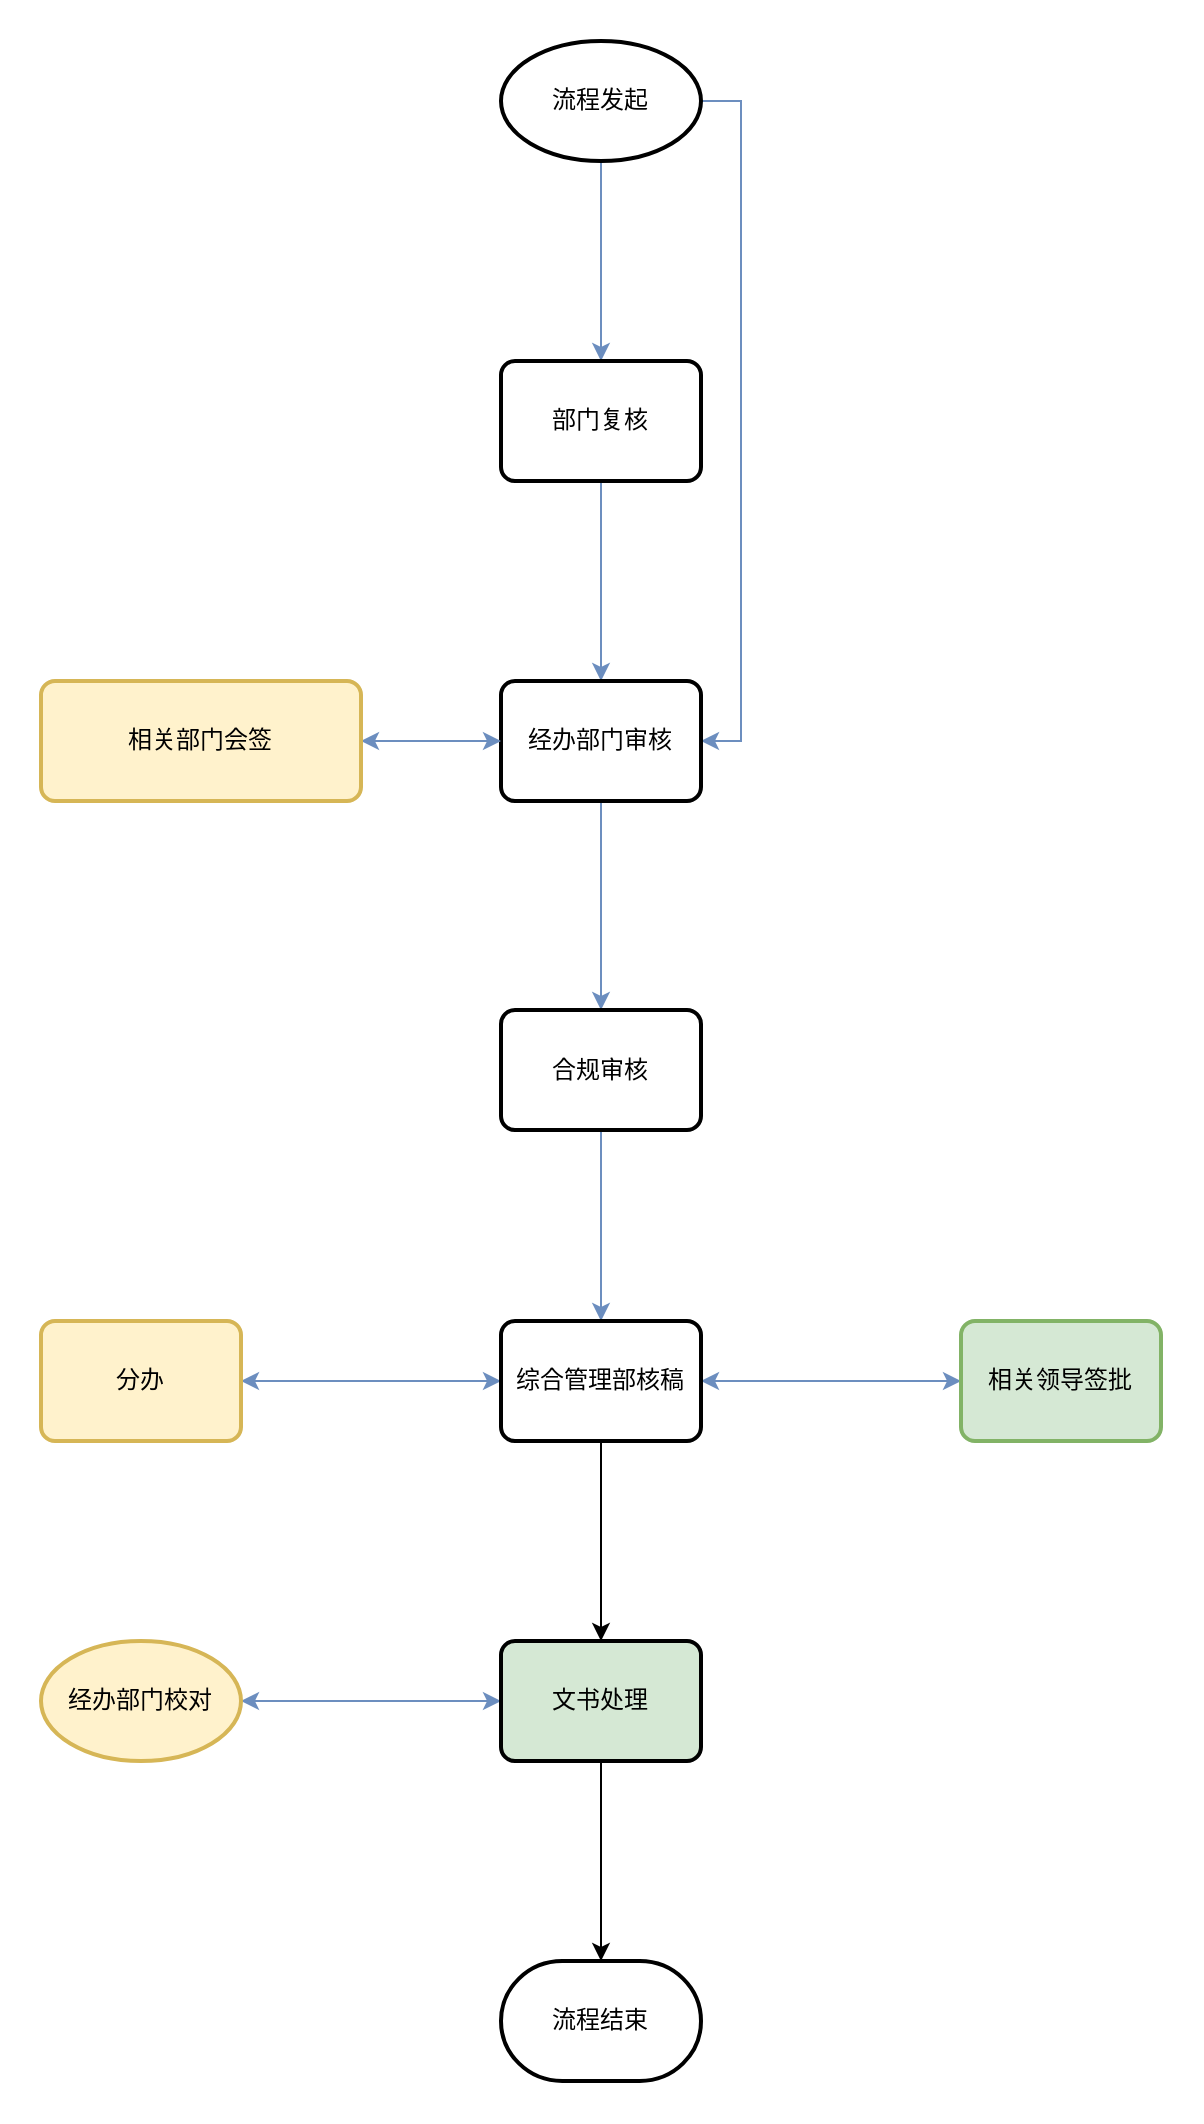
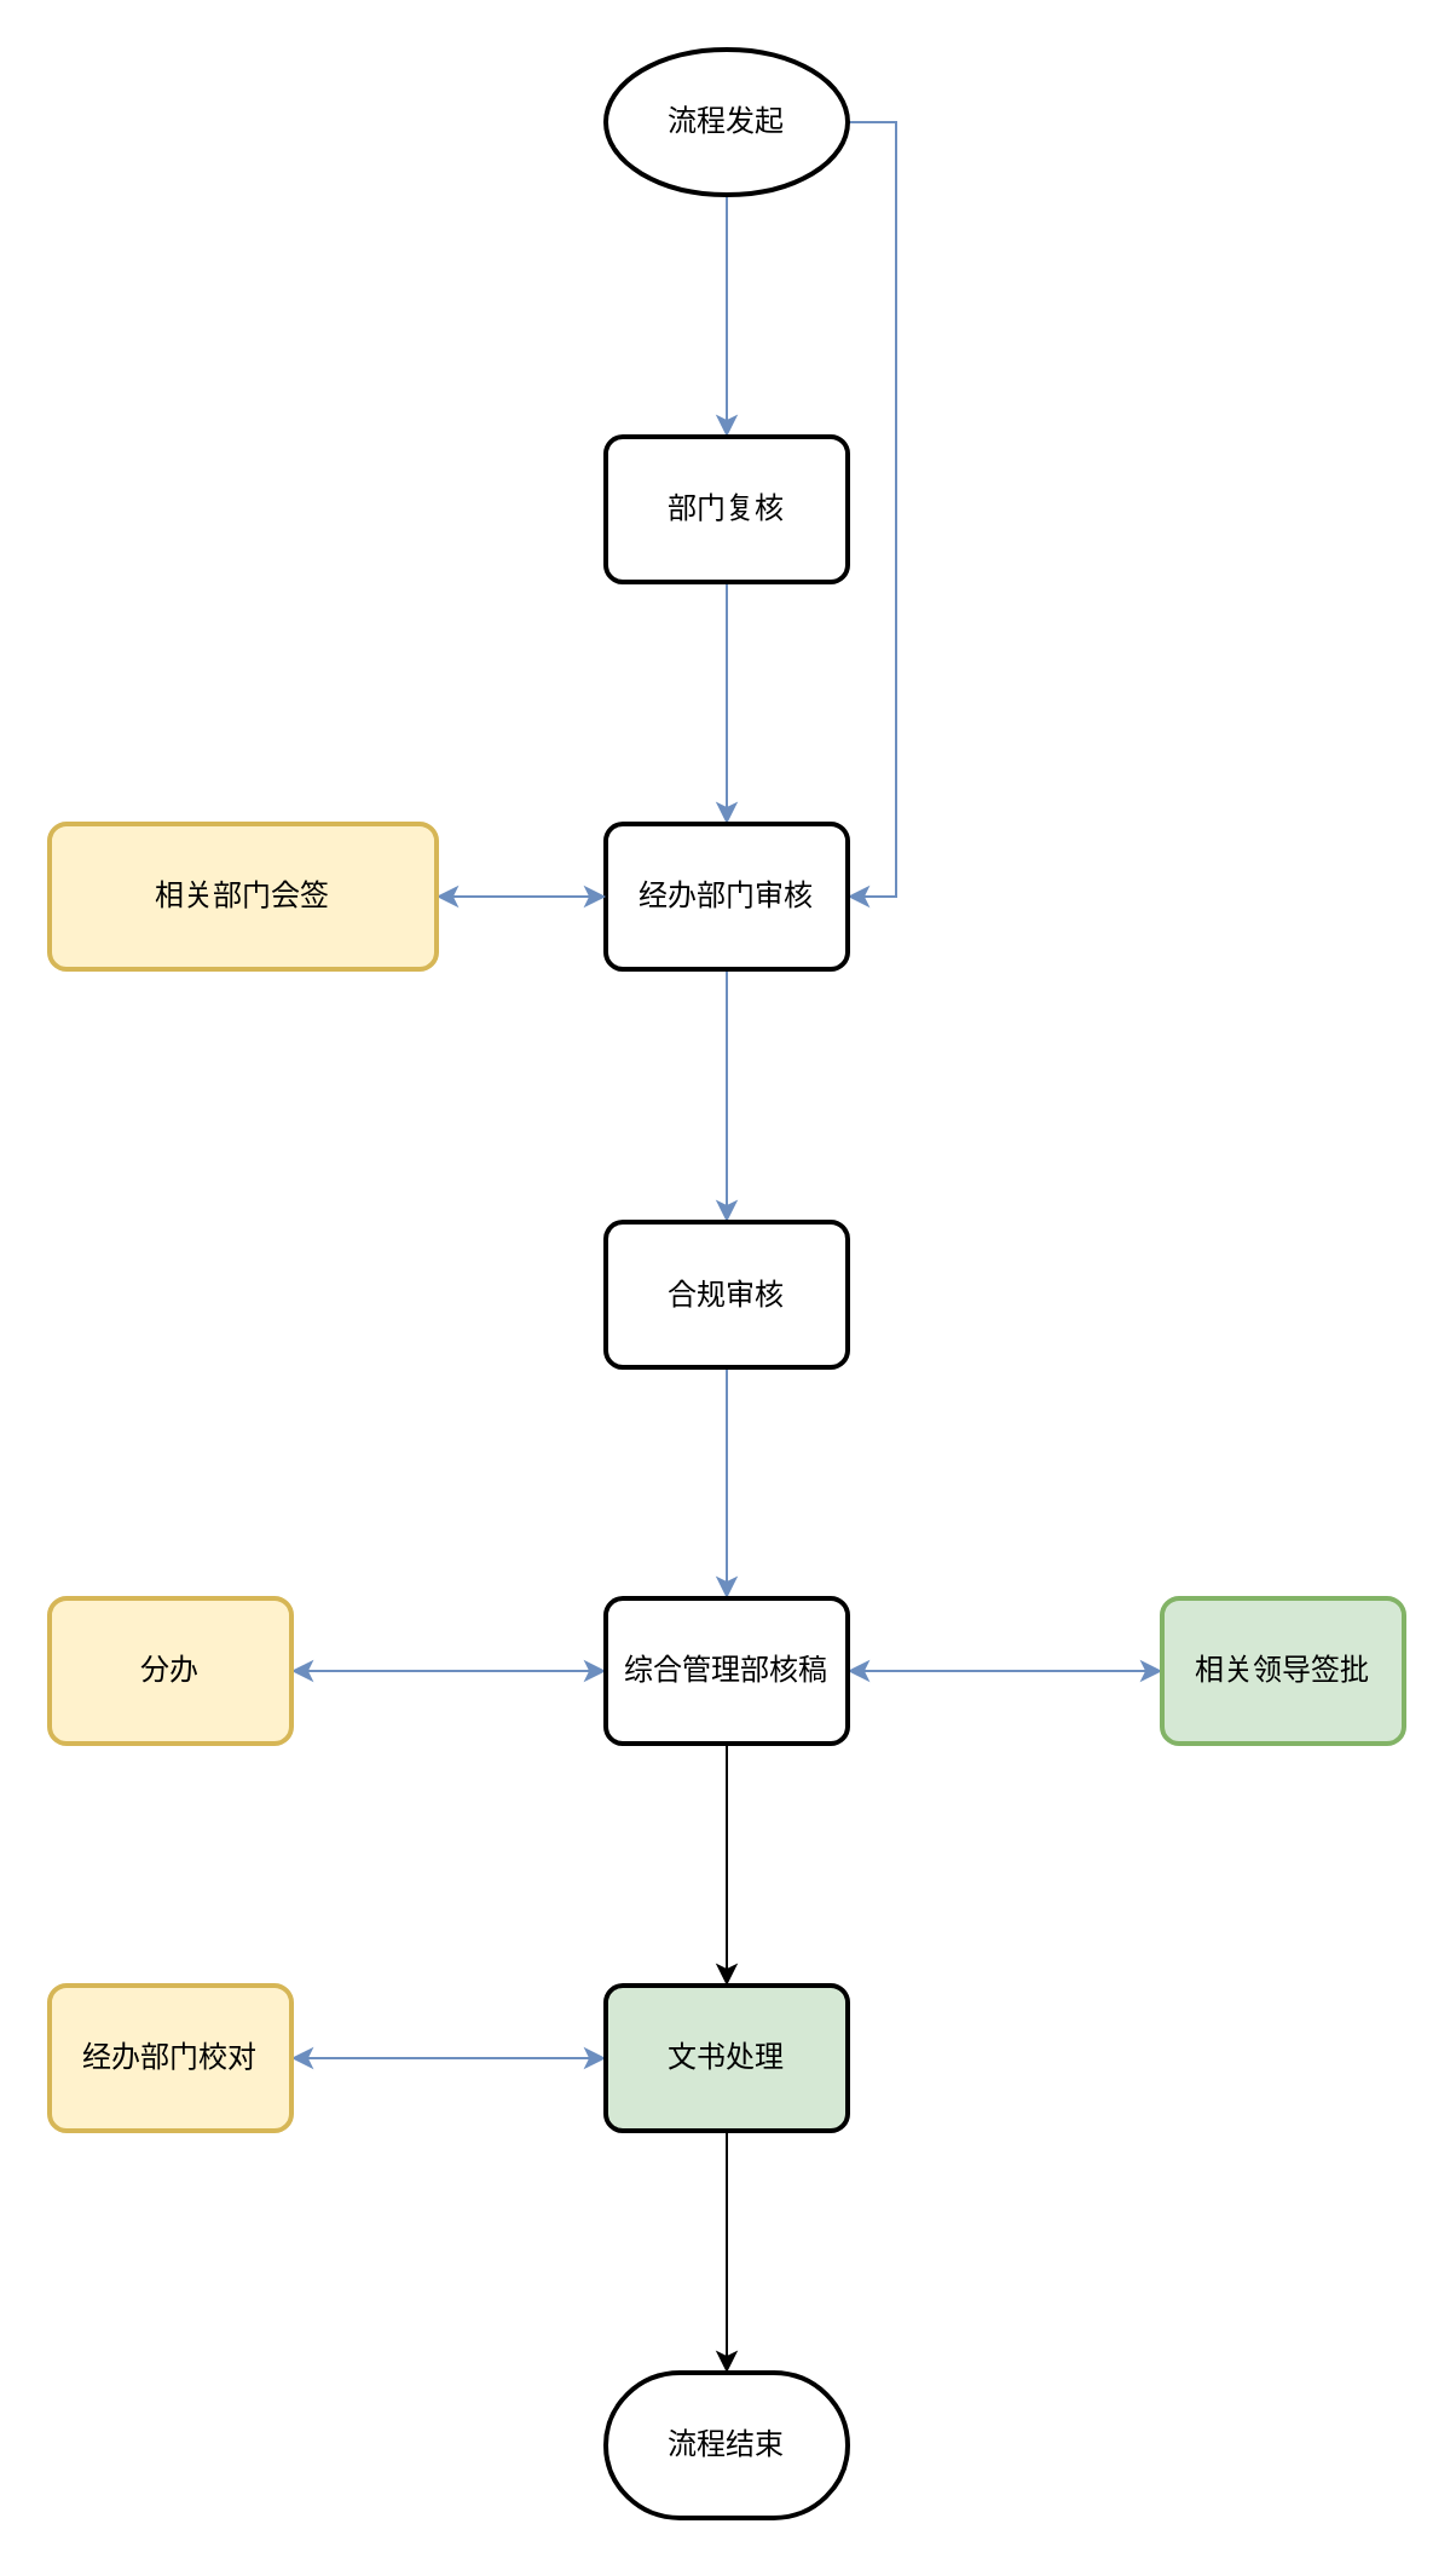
  <mxCell id="0" />
  <mxCell id="1" parent="0" />
  <mxCell id="2" style="edgeStyle=orthogonalEdgeStyle;rounded=0;orthogonalLoop=1;jettySize=auto;html=1;exitX=0.5;exitY=1;exitDx=0;exitDy=0;exitPerimeter=0;fillColor=#dae8fc;strokeColor=#6c8ebf;" edge="1" parent="1" source="4" target="6"><mxGeometry relative="1" as="geometry" /></mxCell>
  <mxCell id="3" style="edgeStyle=orthogonalEdgeStyle;rounded=0;sketch=0;orthogonalLoop=1;jettySize=auto;html=1;exitX=1;exitY=0.5;exitDx=0;exitDy=0;exitPerimeter=0;entryX=1;entryY=0.5;entryDx=0;entryDy=0;startArrow=none;startFill=0;fillColor=#dae8fc;strokeColor=#6c8ebf;" edge="1" parent="1" source="4" target="8"><mxGeometry relative="1" as="geometry" /></mxCell>
  <mxCell id="4" value="流程发起" style="strokeWidth=2;html=1;shape=mxgraph.flowchart.start_1;whiteSpace=wrap;" vertex="1" parent="1"><mxGeometry x="250" y="20" width="100" height="60" as="geometry" /></mxCell>
  <mxCell id="5" style="edgeStyle=orthogonalEdgeStyle;rounded=0;orthogonalLoop=1;jettySize=auto;html=1;exitX=0.5;exitY=1;exitDx=0;exitDy=0;fillColor=#dae8fc;strokeColor=#6c8ebf;" edge="1" parent="1" source="6" target="8"><mxGeometry relative="1" as="geometry" /></mxCell>
  <mxCell id="6" value="部门复核" style="rounded=1;whiteSpace=wrap;html=1;absoluteArcSize=1;arcSize=14;strokeWidth=2;" vertex="1" parent="1"><mxGeometry x="250" y="180" width="100" height="60" as="geometry" /></mxCell>
  <mxCell id="7" style="edgeStyle=orthogonalEdgeStyle;rounded=0;orthogonalLoop=1;jettySize=auto;html=1;exitX=0.5;exitY=1;exitDx=0;exitDy=0;entryX=0.5;entryY=0;entryDx=0;entryDy=0;fillColor=#dae8fc;strokeColor=#6c8ebf;" edge="1" parent="1" source="8" target="12"><mxGeometry relative="1" as="geometry" /></mxCell>
  <mxCell id="8" value="经办部门审核" style="rounded=1;whiteSpace=wrap;html=1;absoluteArcSize=1;arcSize=14;strokeWidth=2;" vertex="1" parent="1"><mxGeometry x="250" y="340" width="100" height="60" as="geometry" /></mxCell>
  <mxCell id="9" style="edgeStyle=orthogonalEdgeStyle;rounded=0;sketch=0;orthogonalLoop=1;jettySize=auto;html=1;exitX=1;exitY=0.5;exitDx=0;exitDy=0;entryX=0;entryY=0.5;entryDx=0;entryDy=0;startArrow=classic;startFill=1;fillColor=#dae8fc;strokeColor=#6c8ebf;" edge="1" parent="1" source="10" target="8"><mxGeometry relative="1" as="geometry" /></mxCell>
  <mxCell id="10" value="相关部门会签" style="rounded=1;whiteSpace=wrap;html=1;absoluteArcSize=1;arcSize=14;strokeWidth=2;fillColor=#fff2cc;strokeColor=#d6b656;" vertex="1" parent="1"><mxGeometry x="20" y="340" width="160" height="60" as="geometry" /></mxCell>
  <mxCell id="11" style="edgeStyle=orthogonalEdgeStyle;rounded=0;sketch=0;orthogonalLoop=1;jettySize=auto;html=1;exitX=0.5;exitY=1;exitDx=0;exitDy=0;entryX=0.5;entryY=0;entryDx=0;entryDy=0;startArrow=none;startFill=0;fillColor=#dae8fc;strokeColor=#6c8ebf;" edge="1" parent="1" source="12" target="16"><mxGeometry relative="1" as="geometry" /></mxCell>
  <mxCell id="12" value="合规审核" style="rounded=1;whiteSpace=wrap;html=1;absoluteArcSize=1;arcSize=14;strokeWidth=2;" vertex="1" parent="1"><mxGeometry x="250" y="504.5" width="100" height="60" as="geometry" /></mxCell>
  <mxCell id="13" style="edgeStyle=orthogonalEdgeStyle;rounded=0;sketch=0;orthogonalLoop=1;jettySize=auto;html=1;exitX=1;exitY=0.5;exitDx=0;exitDy=0;startArrow=classic;startFill=1;fillColor=#dae8fc;strokeColor=#6c8ebf;" edge="1" parent="1" source="16" target="17"><mxGeometry relative="1" as="geometry" /></mxCell>
  <mxCell id="14" style="edgeStyle=orthogonalEdgeStyle;rounded=0;sketch=0;orthogonalLoop=1;jettySize=auto;html=1;exitX=0;exitY=0.5;exitDx=0;exitDy=0;entryX=1;entryY=0.5;entryDx=0;entryDy=0;startArrow=classic;startFill=1;fillColor=#dae8fc;strokeColor=#6c8ebf;" edge="1" parent="1" source="16" target="18"><mxGeometry relative="1" as="geometry" /></mxCell>
  <mxCell id="15" style="edgeStyle=orthogonalEdgeStyle;rounded=0;sketch=0;orthogonalLoop=1;jettySize=auto;html=1;exitX=0.5;exitY=1;exitDx=0;exitDy=0;entryX=0.5;entryY=0;entryDx=0;entryDy=0;startArrow=none;startFill=0;" edge="1" parent="1" source="16" target="21"><mxGeometry relative="1" as="geometry" /></mxCell>
  <mxCell id="16" value="综合管理部核稿" style="rounded=1;whiteSpace=wrap;html=1;absoluteArcSize=1;arcSize=14;strokeWidth=2;" vertex="1" parent="1"><mxGeometry x="250" y="660" width="100" height="60" as="geometry" /></mxCell>
  <mxCell id="17" value="相关领导签批" style="rounded=1;whiteSpace=wrap;html=1;absoluteArcSize=1;arcSize=14;strokeWidth=2;fillColor=#d5e8d4;strokeColor=#82b366;" vertex="1" parent="1"><mxGeometry x="480" y="660" width="100" height="60" as="geometry" /></mxCell>
  <mxCell id="18" value="分办" style="rounded=1;whiteSpace=wrap;html=1;absoluteArcSize=1;arcSize=14;strokeWidth=2;fillColor=#fff2cc;strokeColor=#d6b656;" vertex="1" parent="1"><mxGeometry x="20" y="660" width="100" height="60" as="geometry" /></mxCell>
  <mxCell id="19" style="edgeStyle=orthogonalEdgeStyle;rounded=0;sketch=0;orthogonalLoop=1;jettySize=auto;html=1;exitX=0;exitY=0.5;exitDx=0;exitDy=0;entryX=1;entryY=0.5;entryDx=0;entryDy=0;startArrow=classic;startFill=1;fillColor=#dae8fc;strokeColor=#6c8ebf;" edge="1" parent="1" source="21" target="22"><mxGeometry relative="1" as="geometry" /></mxCell>
  <mxCell id="20" style="edgeStyle=orthogonalEdgeStyle;rounded=0;sketch=0;orthogonalLoop=1;jettySize=auto;html=1;exitX=0.5;exitY=1;exitDx=0;exitDy=0;entryX=0.5;entryY=0;entryDx=0;entryDy=0;entryPerimeter=0;startArrow=none;startFill=0;" edge="1" parent="1" source="21" target="23"><mxGeometry relative="1" as="geometry" /></mxCell>
  <mxCell id="21" value="文书处理" style="rounded=1;whiteSpace=wrap;html=1;absoluteArcSize=1;arcSize=14;strokeWidth=2;fillColor=#d5e8d4;" vertex="1" parent="1"><mxGeometry x="250" y="820" width="100" height="60" as="geometry" /></mxCell>
- <mxCell id="22" value="经办部门校对" style="ellipse;whiteSpace=wrap;html=1;absoluteArcSize=1;arcSize=14;strokeWidth=2;fillColor=#fff2cc;strokeColor=#d6b656;" vertex="1" parent="1"><mxGeometry x="20" y="820" width="100" height="60" as="geometry" /></mxCell>
+ <mxCell id="22" value="经办部门校对" style="rounded=1;whiteSpace=wrap;html=1;absoluteArcSize=1;arcSize=14;strokeWidth=2;fillColor=#fff2cc;strokeColor=#d6b656;" vertex="1" parent="1"><mxGeometry x="20" y="820" width="100" height="60" as="geometry" /></mxCell>
  <mxCell id="23" value="流程结束" style="strokeWidth=2;html=1;shape=mxgraph.flowchart.terminator;whiteSpace=wrap;" vertex="1" parent="1"><mxGeometry x="250" y="980" width="100" height="60" as="geometry" /></mxCell>
